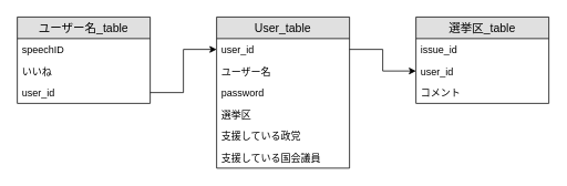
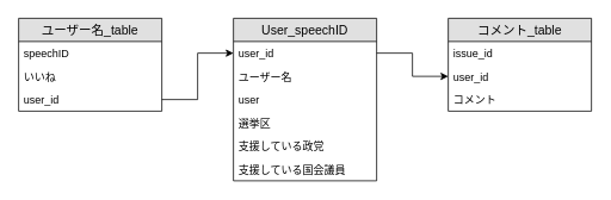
  <mxCell id="0" />
  <mxCell id="1" parent="0" />
- <mxCell id="2" value="User_table" style="swimlane;fontStyle=0;childLayout=stackLayout;horizontal=1;startSize=26;fillColor=#e0e0e0;horizontalStack=0;resizeParent=1;resizeParentMax=0;resizeLast=0;collapsible=1;marginBottom=0;swimlaneFillColor=#ffffff;align=center;fontSize=14;" vertex="1" parent="1"><mxGeometry x="260" y="20" width="160" height="182" as="geometry" /></mxCell>
+ <mxCell id="2" value="User_speechID" style="swimlane;fontStyle=0;childLayout=stackLayout;horizontal=1;startSize=26;fillColor=#e0e0e0;horizontalStack=0;resizeParent=1;resizeParentMax=0;resizeLast=0;collapsible=1;marginBottom=0;swimlaneFillColor=#ffffff;align=center;fontSize=14;" vertex="1" parent="1"><mxGeometry x="260" y="20" width="160" height="182" as="geometry" /></mxCell>
  <mxCell id="3" value="user_id" style="text;strokeColor=none;fillColor=none;spacingLeft=4;spacingRight=4;overflow=hidden;rotatable=0;points=[[0,0.5],[1,0.5]];portConstraint=eastwest;fontSize=12;" vertex="1" parent="2"><mxGeometry y="26" width="160" height="26" as="geometry" /></mxCell>
  <mxCell id="4" value="ユーザー名" style="text;strokeColor=none;fillColor=none;spacingLeft=4;spacingRight=4;overflow=hidden;rotatable=0;points=[[0,0.5],[1,0.5]];portConstraint=eastwest;fontSize=12;" vertex="1" parent="2"><mxGeometry y="52" width="160" height="26" as="geometry" /></mxCell>
- <mxCell id="5" value="password" style="text;strokeColor=none;fillColor=none;spacingLeft=4;spacingRight=4;overflow=hidden;rotatable=0;points=[[0,0.5],[1,0.5]];portConstraint=eastwest;fontSize=12;" vertex="1" parent="2"><mxGeometry y="78" width="160" height="26" as="geometry" /></mxCell>
+ <mxCell id="5" value="user" style="text;strokeColor=none;fillColor=none;spacingLeft=4;spacingRight=4;overflow=hidden;rotatable=0;points=[[0,0.5],[1,0.5]];portConstraint=eastwest;fontSize=12;" vertex="1" parent="2"><mxGeometry y="78" width="160" height="26" as="geometry" /></mxCell>
  <mxCell id="6" value="選挙区" style="text;strokeColor=none;fillColor=none;spacingLeft=4;spacingRight=4;overflow=hidden;rotatable=0;points=[[0,0.5],[1,0.5]];portConstraint=eastwest;fontSize=12;" vertex="1" parent="2"><mxGeometry y="104" width="160" height="26" as="geometry" /></mxCell>
  <mxCell id="7" value="支援している政党" style="text;strokeColor=none;fillColor=none;spacingLeft=4;spacingRight=4;overflow=hidden;rotatable=0;points=[[0,0.5],[1,0.5]];portConstraint=eastwest;fontSize=12;" vertex="1" parent="2"><mxGeometry y="130" width="160" height="26" as="geometry" /></mxCell>
  <mxCell id="8" value="支援している国会議員" style="text;strokeColor=none;fillColor=none;spacingLeft=4;spacingRight=4;overflow=hidden;rotatable=0;points=[[0,0.5],[1,0.5]];portConstraint=eastwest;fontSize=12;" vertex="1" parent="2"><mxGeometry y="156" width="160" height="26" as="geometry" /></mxCell>
  <mxCell id="9" value="ユーザー名_table" style="swimlane;fontStyle=0;childLayout=stackLayout;horizontal=1;startSize=26;fillColor=#e0e0e0;horizontalStack=0;resizeParent=1;resizeParentMax=0;resizeLast=0;collapsible=1;marginBottom=0;swimlaneFillColor=#ffffff;align=center;fontSize=14;" vertex="1" parent="1"><mxGeometry x="20" y="20" width="160" height="104" as="geometry" /></mxCell>
  <mxCell id="10" value="speechID" style="text;strokeColor=none;fillColor=none;spacingLeft=4;spacingRight=4;overflow=hidden;rotatable=0;points=[[0,0.5],[1,0.5]];portConstraint=eastwest;fontSize=12;" vertex="1" parent="9"><mxGeometry y="26" width="160" height="26" as="geometry" /></mxCell>
  <mxCell id="11" value="いいね" style="text;strokeColor=none;fillColor=none;spacingLeft=4;spacingRight=4;overflow=hidden;rotatable=0;points=[[0,0.5],[1,0.5]];portConstraint=eastwest;fontSize=12;" vertex="1" parent="9"><mxGeometry y="52" width="160" height="26" as="geometry" /></mxCell>
  <mxCell id="12" value="user_id" style="text;strokeColor=none;fillColor=none;spacingLeft=4;spacingRight=4;overflow=hidden;rotatable=0;points=[[0,0.5],[1,0.5]];portConstraint=eastwest;fontSize=12;" vertex="1" parent="9"><mxGeometry y="78" width="160" height="26" as="geometry" /></mxCell>
- <mxCell id="13" value="選挙区_table" style="swimlane;fontStyle=0;childLayout=stackLayout;horizontal=1;startSize=26;fillColor=#e0e0e0;horizontalStack=0;resizeParent=1;resizeParentMax=0;resizeLast=0;collapsible=1;marginBottom=0;swimlaneFillColor=#ffffff;align=center;fontSize=14;" vertex="1" parent="1"><mxGeometry x="500" y="20" width="160" height="104" as="geometry" /></mxCell>
+ <mxCell id="13" value="コメント_table" style="swimlane;fontStyle=0;childLayout=stackLayout;horizontal=1;startSize=26;fillColor=#e0e0e0;horizontalStack=0;resizeParent=1;resizeParentMax=0;resizeLast=0;collapsible=1;marginBottom=0;swimlaneFillColor=#ffffff;align=center;fontSize=14;" vertex="1" parent="1"><mxGeometry x="500" y="20" width="160" height="104" as="geometry" /></mxCell>
  <mxCell id="14" value="issue_id" style="text;strokeColor=none;fillColor=none;spacingLeft=4;spacingRight=4;overflow=hidden;rotatable=0;points=[[0,0.5],[1,0.5]];portConstraint=eastwest;fontSize=12;" vertex="1" parent="13"><mxGeometry y="26" width="160" height="26" as="geometry" /></mxCell>
  <mxCell id="15" value="user_id" style="text;strokeColor=none;fillColor=none;spacingLeft=4;spacingRight=4;overflow=hidden;rotatable=0;points=[[0,0.5],[1,0.5]];portConstraint=eastwest;fontSize=12;" vertex="1" parent="13"><mxGeometry y="52" width="160" height="26" as="geometry" /></mxCell>
  <mxCell id="16" value="コメント" style="text;strokeColor=none;fillColor=none;spacingLeft=4;spacingRight=4;overflow=hidden;rotatable=0;points=[[0,0.5],[1,0.5]];portConstraint=eastwest;fontSize=12;" vertex="1" parent="13"><mxGeometry y="78" width="160" height="26" as="geometry" /></mxCell>
  <mxCell id="17" value="" style="edgeStyle=orthogonalEdgeStyle;rounded=0;orthogonalLoop=1;jettySize=auto;html=1;exitX=1;exitY=0.5;exitDx=0;exitDy=0;" edge="1" parent="1" source="12" target="3"><mxGeometry relative="1" as="geometry" /></mxCell>
  <mxCell id="18" value="" style="edgeStyle=orthogonalEdgeStyle;rounded=0;orthogonalLoop=1;jettySize=auto;html=1;entryX=0;entryY=0.5;entryDx=0;entryDy=0;" edge="1" parent="1" source="3" target="15"><mxGeometry relative="1" as="geometry" /></mxCell>
